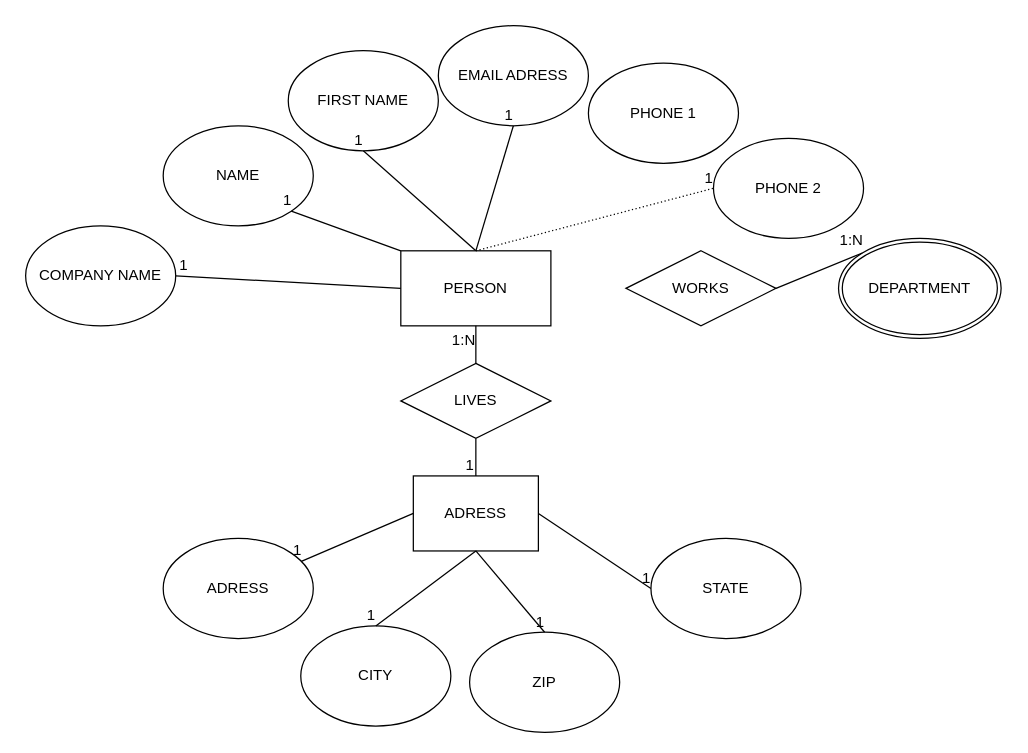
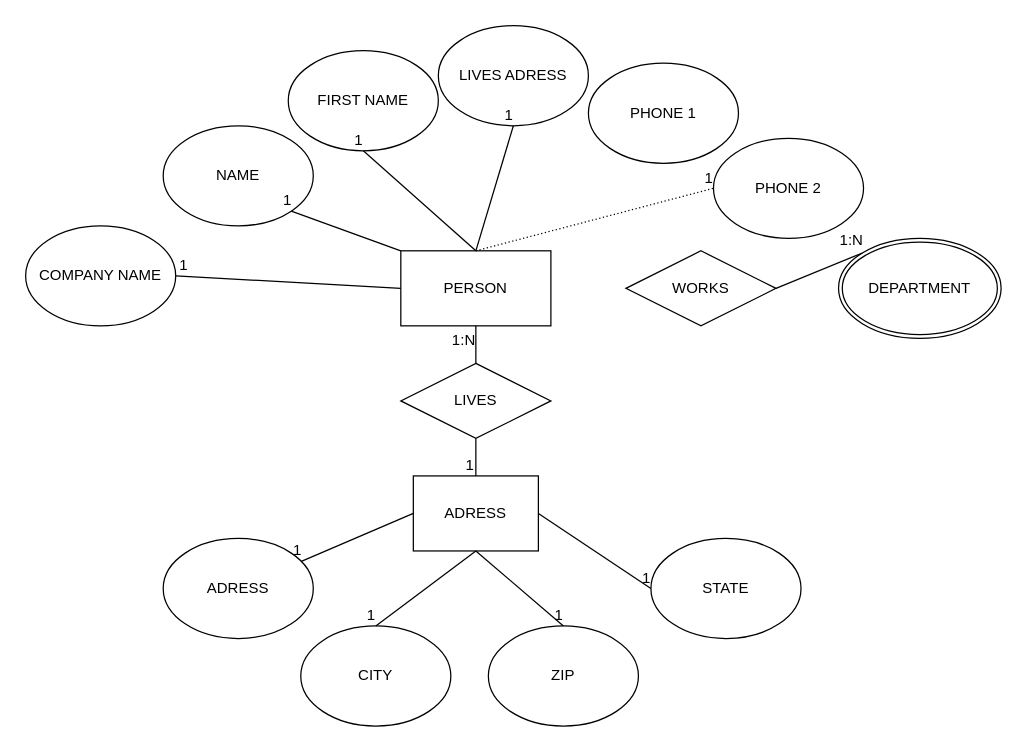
  <mxCell id="0" />
  <mxCell id="1" parent="0" />
  <mxCell id="2" value="PERSON" style="rounded=0;whiteSpace=wrap;html=1;" vertex="1" parent="1"><mxGeometry x="320" y="200" width="120" height="60" as="geometry" /></mxCell>
  <mxCell id="3" value="NAME" style="ellipse;whiteSpace=wrap;html=1;" vertex="1" parent="1"><mxGeometry x="130" y="100" width="120" height="80" as="geometry" /></mxCell>
  <mxCell id="4" value="FIRST NAME" style="ellipse;whiteSpace=wrap;html=1;" vertex="1" parent="1"><mxGeometry x="230" y="40" width="120" height="80" as="geometry" /></mxCell>
- <mxCell id="5" value="EMAIL ADRESS" style="ellipse;whiteSpace=wrap;html=1;" vertex="1" parent="1"><mxGeometry x="350" y="20" width="120" height="80" as="geometry" /></mxCell>
+ <mxCell id="5" value="LIVES ADRESS" style="ellipse;whiteSpace=wrap;html=1;" vertex="1" parent="1"><mxGeometry x="350" y="20" width="120" height="80" as="geometry" /></mxCell>
  <mxCell id="6" value="COMPANY NAME&lt;span style=&quot;color: rgba(0 , 0 , 0 , 0) ; font-family: monospace ; font-size: 0px&quot;&gt;%3CmxGraphModel%3E%3Croot%3E%3CmxCell%20id%3D%220%22%2F%3E%3CmxCell%20id%3D%221%22%20parent%3D%220%22%2F%3E%3CmxCell%20id%3D%222%22%20value%3D%22FIRST%20NAME%22%20style%3D%22ellipse%3BwhiteSpace%3Dwrap%3Bhtml%3D1%3B%22%20vertex%3D%221%22%20parent%3D%221%22%3E%3CmxGeometry%20x%3D%22360%22%20y%3D%22100%22%20width%3D%22120%22%20height%3D%2280%22%20as%3D%22geometry%22%2F%3E%3C%2FmxCell%3E%3C%2Froot%3E%3C%2FmxGraphModel%3E&lt;/span&gt;" style="ellipse;whiteSpace=wrap;html=1;" vertex="1" parent="1"><mxGeometry x="20" y="180" width="120" height="80" as="geometry" /></mxCell>
  <mxCell id="7" value="DEPARTMENT" style="ellipse;shape=doubleEllipse;margin=3;whiteSpace=wrap;html=1;align=center;" vertex="1" parent="1"><mxGeometry x="670" y="190" width="130" height="80" as="geometry" /></mxCell>
  <mxCell id="8" value="PHONE 1" style="ellipse;whiteSpace=wrap;html=1;" vertex="1" parent="1"><mxGeometry x="470" y="50" width="120" height="80" as="geometry" /></mxCell>
  <mxCell id="9" value="PHONE 2" style="ellipse;whiteSpace=wrap;html=1;" vertex="1" parent="1"><mxGeometry x="570" y="110" width="120" height="80" as="geometry" /></mxCell>
  <mxCell id="10" value="CITY" style="ellipse;whiteSpace=wrap;html=1;" vertex="1" parent="1"><mxGeometry x="240" y="500" width="120" height="80" as="geometry" /></mxCell>
- <mxCell id="11" value="ZIP" style="ellipse;whiteSpace=wrap;html=1;" vertex="1" parent="1"><mxGeometry x="375" y="505" width="120" height="80" as="geometry" /></mxCell>
+ <mxCell id="11" value="ZIP" style="ellipse;whiteSpace=wrap;html=1;" vertex="1" parent="1"><mxGeometry x="390" y="500" width="120" height="80" as="geometry" /></mxCell>
  <mxCell id="12" value="STATE" style="ellipse;whiteSpace=wrap;html=1;" vertex="1" parent="1"><mxGeometry x="520" y="430" width="120" height="80" as="geometry" /></mxCell>
  <mxCell id="13" value="LIVES" style="shape=rhombus;perimeter=rhombusPerimeter;whiteSpace=wrap;html=1;align=center;" vertex="1" parent="1"><mxGeometry x="320" y="290" width="120" height="60" as="geometry" /></mxCell>
  <mxCell id="14" value="ADRESS" style="whiteSpace=wrap;html=1;align=center;" vertex="1" parent="1"><mxGeometry x="330" y="380" width="100" height="60" as="geometry" /></mxCell>
  <mxCell id="15" value="ADRESS" style="ellipse;whiteSpace=wrap;html=1;" vertex="1" parent="1"><mxGeometry x="130" y="430" width="120" height="80" as="geometry" /></mxCell>
  <mxCell id="16" value="WORKS" style="shape=rhombus;perimeter=rhombusPerimeter;whiteSpace=wrap;html=1;align=center;rotation=0;" vertex="1" parent="1"><mxGeometry x="500" y="200" width="120" height="60" as="geometry" /></mxCell>
  <mxCell id="17" value="" style="endArrow=none;html=1;rounded=0;entryX=0.5;entryY=1;entryDx=0;entryDy=0;exitX=0.5;exitY=0;exitDx=0;exitDy=0;" edge="1" parent="1" source="2" target="5"><mxGeometry relative="1" as="geometry"><mxPoint x="350" y="160" as="sourcePoint" /><mxPoint x="410" y="160" as="targetPoint" /><Array as="points" /></mxGeometry></mxCell>
  <mxCell id="18" value="1" style="resizable=0;html=1;align=right;verticalAlign=bottom;" connectable="0" vertex="1" parent="17"><mxGeometry x="1" relative="1" as="geometry" /></mxCell>
  <mxCell id="19" value="" style="endArrow=none;html=1;rounded=0;dashed=1;dashPattern=1 2;entryX=0;entryY=0.5;entryDx=0;entryDy=0;exitX=0.5;exitY=0;exitDx=0;exitDy=0;" edge="1" parent="1" source="2" target="9"><mxGeometry relative="1" as="geometry"><mxPoint x="420" y="179" as="sourcePoint" /><mxPoint x="580" y="179" as="targetPoint" /></mxGeometry></mxCell>
  <mxCell id="20" value="1" style="resizable=0;html=1;align=right;verticalAlign=bottom;" connectable="0" vertex="1" parent="19"><mxGeometry x="1" relative="1" as="geometry" /></mxCell>
  <mxCell id="21" value="" style="endArrow=none;html=1;rounded=0;entryX=0.5;entryY=1;entryDx=0;entryDy=0;" edge="1" parent="1" target="4"><mxGeometry relative="1" as="geometry"><mxPoint x="380" y="200" as="sourcePoint" /><mxPoint x="460" y="280" as="targetPoint" /></mxGeometry></mxCell>
  <mxCell id="22" value="1" style="resizable=0;html=1;align=right;verticalAlign=bottom;" connectable="0" vertex="1" parent="21"><mxGeometry x="1" relative="1" as="geometry" /></mxCell>
  <mxCell id="23" value="" style="endArrow=none;html=1;rounded=0;entryX=1;entryY=1;entryDx=0;entryDy=0;exitX=0;exitY=0;exitDx=0;exitDy=0;" edge="1" parent="1" source="2" target="3"><mxGeometry relative="1" as="geometry"><mxPoint x="300" y="280" as="sourcePoint" /><mxPoint x="460" y="280" as="targetPoint" /></mxGeometry></mxCell>
  <mxCell id="24" value="1" style="resizable=0;html=1;align=right;verticalAlign=bottom;" connectable="0" vertex="1" parent="23"><mxGeometry x="1" relative="1" as="geometry" /></mxCell>
  <mxCell id="25" value="" style="endArrow=none;html=1;rounded=0;entryX=1;entryY=0.5;entryDx=0;entryDy=0;exitX=0;exitY=0.5;exitDx=0;exitDy=0;" edge="1" parent="1" source="2" target="6"><mxGeometry relative="1" as="geometry"><mxPoint x="300" y="280" as="sourcePoint" /><mxPoint x="460" y="280" as="targetPoint" /></mxGeometry></mxCell>
  <mxCell id="26" value="1" style="resizable=0;html=1;align=right;verticalAlign=bottom;" connectable="0" vertex="1" parent="25"><mxGeometry x="1" relative="1" as="geometry"><mxPoint x="10" as="offset" /></mxGeometry></mxCell>
  <mxCell id="27" value="" style="endArrow=none;html=1;rounded=0;entryX=0;entryY=0;entryDx=0;entryDy=0;exitX=1;exitY=0.5;exitDx=0;exitDy=0;" edge="1" parent="1" source="16" target="7"><mxGeometry relative="1" as="geometry"><mxPoint x="300" y="280" as="sourcePoint" /><mxPoint x="460" y="280" as="targetPoint" /></mxGeometry></mxCell>
  <mxCell id="28" value="1:N" style="resizable=0;html=1;align=right;verticalAlign=bottom;" connectable="0" vertex="1" parent="27"><mxGeometry x="1" relative="1" as="geometry"><mxPoint x="1" y="-2" as="offset" /></mxGeometry></mxCell>
  <mxCell id="29" value="" style="endArrow=none;html=1;rounded=0;exitX=0.5;exitY=1;exitDx=0;exitDy=0;entryX=0.5;entryY=0;entryDx=0;entryDy=0;" edge="1" parent="1" source="2" target="13"><mxGeometry relative="1" as="geometry"><mxPoint x="300" y="280" as="sourcePoint" /><mxPoint x="460" y="280" as="targetPoint" /></mxGeometry></mxCell>
  <mxCell id="30" value="" style="endArrow=none;html=1;rounded=0;entryX=0.5;entryY=0;entryDx=0;entryDy=0;exitX=0.5;exitY=1;exitDx=0;exitDy=0;" edge="1" parent="1" source="13" target="14"><mxGeometry relative="1" as="geometry"><mxPoint x="630" y="240" as="sourcePoint" /><mxPoint x="680" y="240" as="targetPoint" /></mxGeometry></mxCell>
  <mxCell id="31" value="1" style="resizable=0;html=1;align=right;verticalAlign=bottom;" connectable="0" vertex="1" parent="30"><mxGeometry x="1" relative="1" as="geometry"><mxPoint x="-1" as="offset" /></mxGeometry></mxCell>
  <mxCell id="32" value="1:N" style="resizable=0;html=1;align=right;verticalAlign=bottom;" connectable="0" vertex="1" parent="1"><mxGeometry x="380" y="280" as="geometry" /></mxCell>
  <mxCell id="33" value="" style="endArrow=none;html=1;rounded=0;exitX=0;exitY=0.5;exitDx=0;exitDy=0;" edge="1" parent="1" source="14" target="15"><mxGeometry relative="1" as="geometry"><mxPoint x="320" y="440" as="sourcePoint" /><mxPoint x="460" y="450" as="targetPoint" /></mxGeometry></mxCell>
  <mxCell id="34" value="1" style="resizable=0;html=1;align=right;verticalAlign=bottom;" connectable="0" vertex="1" parent="33"><mxGeometry x="1" relative="1" as="geometry" /></mxCell>
  <mxCell id="35" value="" style="endArrow=none;html=1;rounded=0;exitX=0.5;exitY=1;exitDx=0;exitDy=0;entryX=0.5;entryY=0;entryDx=0;entryDy=0;" edge="1" parent="1" source="14" target="10"><mxGeometry relative="1" as="geometry"><mxPoint x="340" y="420" as="sourcePoint" /><mxPoint x="250.471" y="458.37" as="targetPoint" /></mxGeometry></mxCell>
  <mxCell id="36" value="1" style="resizable=0;html=1;align=right;verticalAlign=bottom;" connectable="0" vertex="1" parent="35"><mxGeometry x="1" relative="1" as="geometry" /></mxCell>
  <mxCell id="37" value="" style="endArrow=none;html=1;rounded=0;exitX=0.5;exitY=1;exitDx=0;exitDy=0;entryX=0.5;entryY=0;entryDx=0;entryDy=0;" edge="1" parent="1" source="14" target="11"><mxGeometry relative="1" as="geometry"><mxPoint x="390" y="450" as="sourcePoint" /><mxPoint x="310" y="510" as="targetPoint" /></mxGeometry></mxCell>
  <mxCell id="38" value="1" style="resizable=0;html=1;align=right;verticalAlign=bottom;" connectable="0" vertex="1" parent="37"><mxGeometry x="1" relative="1" as="geometry" /></mxCell>
  <mxCell id="39" value="" style="endArrow=none;html=1;rounded=0;exitX=1;exitY=0.5;exitDx=0;exitDy=0;entryX=0;entryY=0.5;entryDx=0;entryDy=0;" edge="1" parent="1" source="14" target="12"><mxGeometry relative="1" as="geometry"><mxPoint x="390" y="450" as="sourcePoint" /><mxPoint x="490" y="460" as="targetPoint" /></mxGeometry></mxCell>
  <mxCell id="40" value="1" style="resizable=0;html=1;align=right;verticalAlign=bottom;" connectable="0" vertex="1" parent="39"><mxGeometry x="1" relative="1" as="geometry" /></mxCell>
